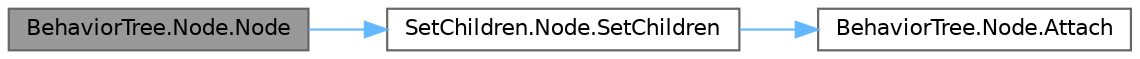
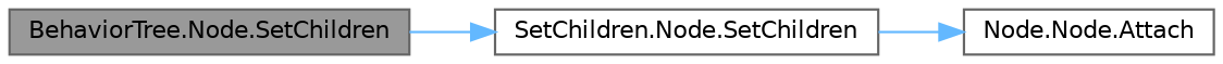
  digraph {
    rankdir=LR
    node [color=grey40 fillcolor=white fontname=Helvetica fontsize=10 shape=box style=filled]
    edge [color=steelblue1 fontname=Helvetica fontsize=10 labelfontname=Helvetica labelfontsize=10 style=solid]
-   n1 [color=gray40 fillcolor=grey60 fontcolor=black height=0.2 label="BehaviorTree.Node.Node" width=0.4]
+   n1 [color=gray40 fillcolor=grey60 fontcolor=black height=0.2 label="BehaviorTree.Node.SetChildren" width=0.4]
    n2 [height=0.2 label="SetChildren.Node.SetChildren" width=0.4]
-   n3 [height=0.2 label="BehaviorTree.Node.Attach" width=0.4]
+   n3 [height=0.2 label="Node.Node.Attach" width=0.4]
    n1 -> n2
    n2 -> n3
  }
